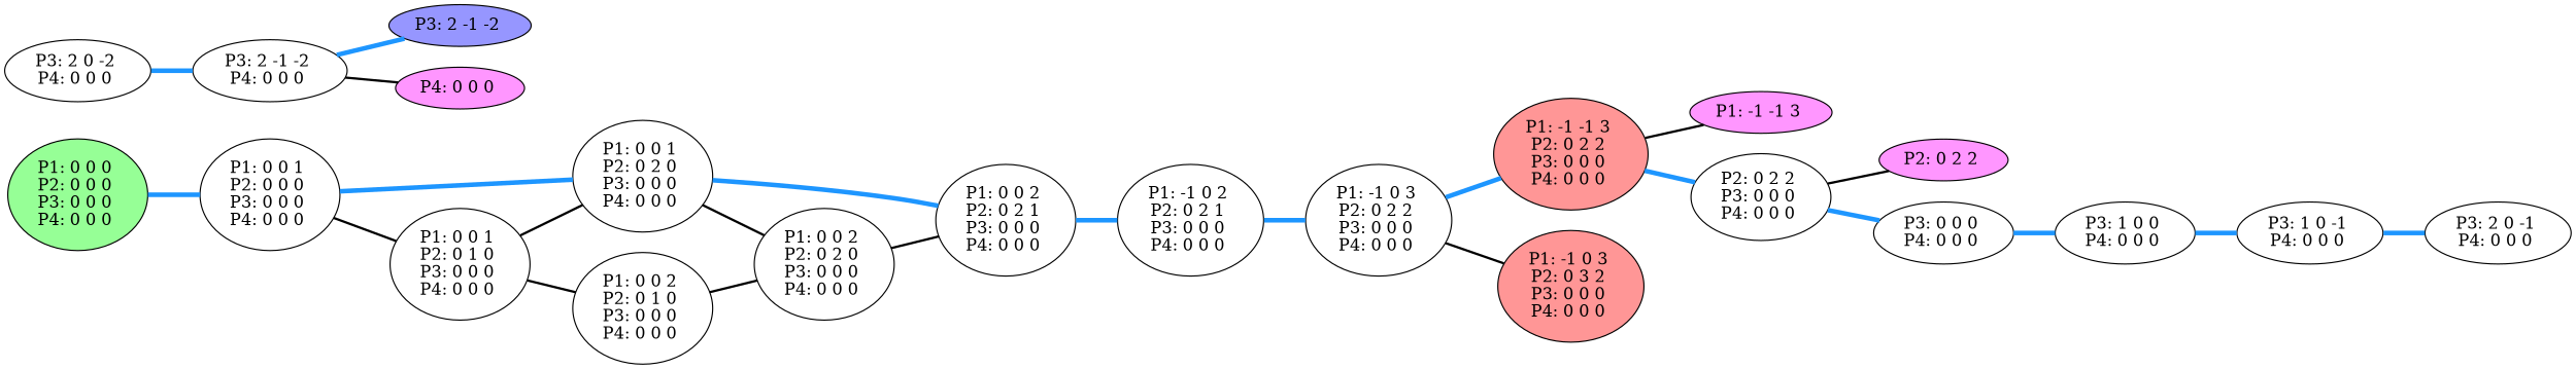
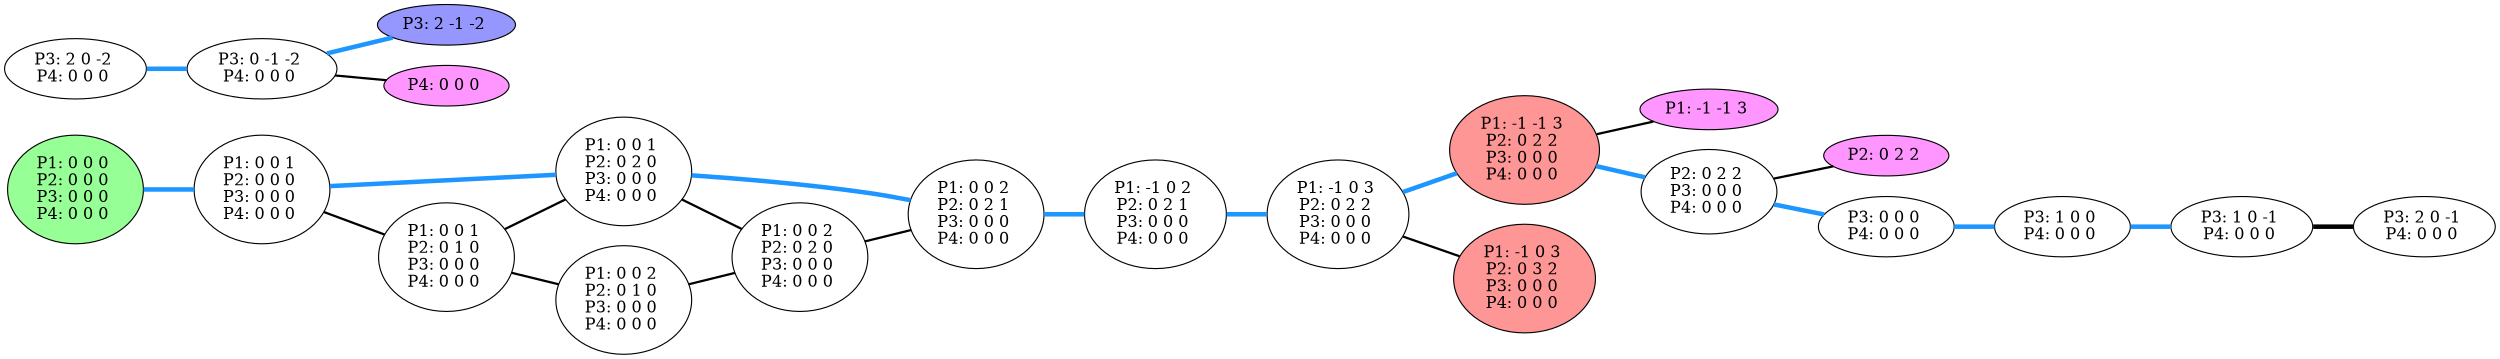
  graph {
    color=black
    rankdir=LR
    edge [color="#1E96FF" penwidth=4.0 style=bold]
    n1 [fillcolor="#96FF96" label="P1: 0 0 0 \nP2: 0 0 0 \nP3: 0 0 0 \nP4: 0 0 0 \n" style=filled]
    n2 [label="P1: 0 0 1 \nP2: 0 0 0 \nP3: 0 0 0 \nP4: 0 0 0 \n"]
    n3 [label="P1: 0 0 1 \nP2: 0 1 0 \nP3: 0 0 0 \nP4: 0 0 0 \n"]
    n4 [label="P1: 0 0 1 \nP2: 0 2 0 \nP3: 0 0 0 \nP4: 0 0 0 \n"]
    n5 [label="P1: 0 0 2 \nP2: 0 1 0 \nP3: 0 0 0 \nP4: 0 0 0 \n"]
    n6 [label="P1: 0 0 2 \nP2: 0 2 0 \nP3: 0 0 0 \nP4: 0 0 0 \n"]
    n7 [label="P1: 0 0 2 \nP2: 0 2 1 \nP3: 0 0 0 \nP4: 0 0 0 \n"]
    n8 [label="P1: -1 0 2 \nP2: 0 2 1 \nP3: 0 0 0 \nP4: 0 0 0 \n"]
    n9 [label="P1: -1 0 3 \nP2: 0 2 2 \nP3: 0 0 0 \nP4: 0 0 0 \n"]
    n10 [fillcolor="#FF9696" label="P1: -1 -1 3 \nP2: 0 2 2 \nP3: 0 0 0 \nP4: 0 0 0 \n" style=filled]
    n11 [fillcolor="#FF9696" label="P1: -1 0 3 \nP2: 0 3 2 \nP3: 0 0 0 \nP4: 0 0 0 \n" style=filled]
    n12 [fillcolor="#FF96FF" label="P1: -1 -1 3 \n" style=filled]
    n13 [label="P2: 0 2 2 \nP3: 0 0 0 \nP4: 0 0 0 \n"]
    n14 [fillcolor="#FF96FF" label="P2: 0 2 2 \n" style=filled]
    n15 [label="P3: 0 0 0 \nP4: 0 0 0 \n"]
    n16 [label="P3: 1 0 0 \nP4: 0 0 0 \n"]
    n17 [label="P3: 1 0 -1 \nP4: 0 0 0 \n"]
    n18 [label="P3: 2 0 -1 \nP4: 0 0 0 \n"]
    n19 [label="P3: 2 0 -2 \nP4: 0 0 0 \n"]
-   n20 [label="P3: 2 -1 -2 \nP4: 0 0 0 \n"]
+   n20 [label="P3: 0 -1 -2 \nP4: 0 0 0 \n"]
    n21 [fillcolor="#9696FF" label="P3: 2 -1 -2 \n" style=filled]
    n22 [fillcolor="#FF96FF" label="P4: 0 0 0 \n" style=filled]
    n1 -- n2
    n2 -- n3 [color=black penwidth=""]
    n2 -- n4
    n3 -- n4 [color=black penwidth=""]
    n3 -- n5 [color=black penwidth=""]
    n4 -- n6 [color=black penwidth=""]
    n4 -- n7
    n5 -- n6 [color=black penwidth=""]
    n6 -- n7 [color=black penwidth=""]
    n7 -- n8
    n8 -- n9
    n9 -- n10
    n9 -- n11 [color=black penwidth=""]
    n10 -- n12 [color=black penwidth=""]
    n10 -- n13
    n13 -- n14 [color=black penwidth=""]
    n13 -- n15
    n15 -- n16
    n16 -- n17
-   n17 -- n18
+   n17 -- n18 [color=black]
    n19 -- n20
    n20 -- n21
    n20 -- n22 [color=black penwidth=""]
  }
